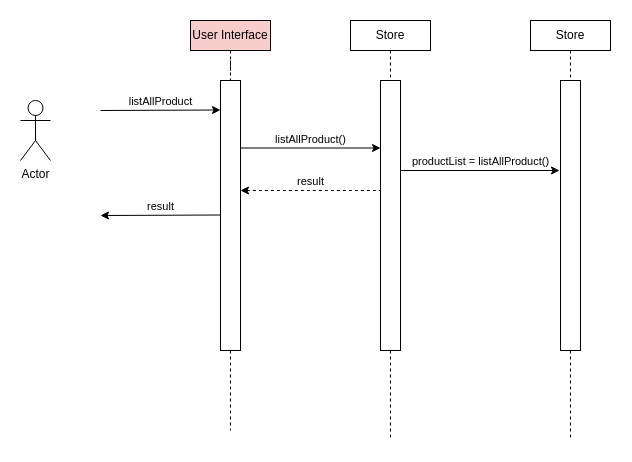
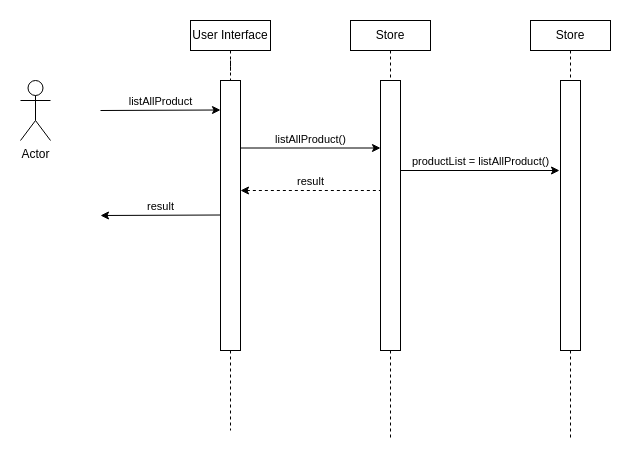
  <mxCell id="0" />
  <mxCell id="1" parent="0" />
- <mxCell id="2" value="Actor" style="shape=umlActor;verticalLabelPosition=bottom;verticalAlign=top;html=1;outlineConnect=0;" vertex="1" parent="1"><mxGeometry x="20" y="100" width="30" height="60" as="geometry" /></mxCell>
+ <mxCell id="2" value="Actor" style="shape=umlActor;verticalLabelPosition=bottom;verticalAlign=top;html=1;outlineConnect=0;" vertex="1" parent="1"><mxGeometry x="20" y="80" width="30" height="60" as="geometry" /></mxCell>
  <mxCell id="3" style="edgeStyle=orthogonalEdgeStyle;rounded=0;orthogonalLoop=1;jettySize=auto;html=1;exitX=0.5;exitY=1;exitDx=0;exitDy=0;dashed=1;endArrow=none;endFill=0;" edge="1" parent="1" source="4" target="6"><mxGeometry relative="1" as="geometry" /></mxCell>
- <mxCell id="4" value="User Interface" style="rounded=0;whiteSpace=wrap;html=1;fillColor=#f8cecc;" vertex="1" parent="1"><mxGeometry x="190" y="20" width="80" height="30" as="geometry" /></mxCell>
+ <mxCell id="4" value="User Interface" style="rounded=0;whiteSpace=wrap;html=1;" vertex="1" parent="1"><mxGeometry x="190" y="20" width="80" height="30" as="geometry" /></mxCell>
  <mxCell id="5" style="edgeStyle=orthogonalEdgeStyle;rounded=0;orthogonalLoop=1;jettySize=auto;html=1;exitX=0.5;exitY=1;exitDx=0;exitDy=0;dashed=1;endArrow=none;endFill=0;" edge="1" parent="1" source="6"><mxGeometry relative="1" as="geometry"><mxPoint x="230" y="430" as="targetPoint" /></mxGeometry></mxCell>
  <mxCell id="6" value="" style="rounded=0;whiteSpace=wrap;html=1;" vertex="1" parent="1"><mxGeometry x="220" y="80" width="20" height="270" as="geometry" /></mxCell>
  <mxCell id="7" style="edgeStyle=orthogonalEdgeStyle;rounded=0;orthogonalLoop=1;jettySize=auto;html=1;exitX=0.5;exitY=1;exitDx=0;exitDy=0;entryX=0.5;entryY=0;entryDx=0;entryDy=0;dashed=1;endArrow=none;endFill=0;" edge="1" parent="1" source="8" target="10"><mxGeometry relative="1" as="geometry" /></mxCell>
  <mxCell id="8" value="Store" style="rounded=0;whiteSpace=wrap;html=1;" vertex="1" parent="1"><mxGeometry x="350" y="20" width="80" height="30" as="geometry" /></mxCell>
  <mxCell id="9" style="edgeStyle=orthogonalEdgeStyle;rounded=0;orthogonalLoop=1;jettySize=auto;html=1;exitX=0.5;exitY=1;exitDx=0;exitDy=0;dashed=1;endArrow=none;endFill=0;" edge="1" parent="1" source="10"><mxGeometry relative="1" as="geometry"><mxPoint x="390" y="440" as="targetPoint" /></mxGeometry></mxCell>
  <mxCell id="10" value="" style="rounded=0;whiteSpace=wrap;html=1;" vertex="1" parent="1"><mxGeometry x="380" y="80" width="20" height="270" as="geometry" /></mxCell>
  <mxCell id="11" value="listAllProduct" style="endArrow=classic;html=1;verticalAlign=bottom;" edge="1" parent="1"><mxGeometry relative="1" as="geometry"><mxPoint x="100" y="110" as="sourcePoint" /><mxPoint x="220" y="109.5" as="targetPoint" /></mxGeometry></mxCell>
  <mxCell id="12" value="listAllProduct()" style="endArrow=classic;html=1;verticalAlign=bottom;entryX=0;entryY=0.25;entryDx=0;entryDy=0;exitX=1;exitY=0.25;exitDx=0;exitDy=0;" edge="1" parent="1" source="6" target="10"><mxGeometry relative="1" as="geometry"><mxPoint x="240" y="150.5" as="sourcePoint" /><mxPoint x="360" y="150" as="targetPoint" /></mxGeometry></mxCell>
  <mxCell id="13" style="edgeStyle=orthogonalEdgeStyle;rounded=0;orthogonalLoop=1;jettySize=auto;html=1;exitX=0.5;exitY=1;exitDx=0;exitDy=0;entryX=0.5;entryY=0;entryDx=0;entryDy=0;endArrow=none;endFill=0;dashed=1;" edge="1" parent="1" source="14" target="16"><mxGeometry relative="1" as="geometry" /></mxCell>
  <mxCell id="14" value="Store" style="rounded=0;whiteSpace=wrap;html=1;" vertex="1" parent="1"><mxGeometry x="530" y="20" width="80" height="30" as="geometry" /></mxCell>
  <mxCell id="15" style="edgeStyle=orthogonalEdgeStyle;rounded=0;orthogonalLoop=1;jettySize=auto;html=1;exitX=0.5;exitY=1;exitDx=0;exitDy=0;dashed=1;endArrow=none;endFill=0;" edge="1" parent="1" source="16"><mxGeometry relative="1" as="geometry"><mxPoint x="570" y="440" as="targetPoint" /></mxGeometry></mxCell>
  <mxCell id="16" value="" style="rounded=0;whiteSpace=wrap;html=1;" vertex="1" parent="1"><mxGeometry x="560" y="80" width="20" height="270" as="geometry" /></mxCell>
  <mxCell id="17" value="productList = listAllProduct()" style="endArrow=classic;html=1;verticalAlign=bottom;" edge="1" parent="1"><mxGeometry relative="1" as="geometry"><mxPoint x="400" y="170" as="sourcePoint" /><mxPoint x="559" y="170" as="targetPoint" /></mxGeometry></mxCell>
  <mxCell id="18" value="result" style="endArrow=none;html=1;verticalAlign=bottom;entryX=0;entryY=0.25;entryDx=0;entryDy=0;exitX=1;exitY=0.25;exitDx=0;exitDy=0;dashed=1;endFill=0;startArrow=classic;startFill=1;" edge="1" parent="1"><mxGeometry relative="1" as="geometry"><mxPoint x="240" y="190" as="sourcePoint" /><mxPoint x="380" y="190" as="targetPoint" /></mxGeometry></mxCell>
  <mxCell id="19" value="result" style="endArrow=none;html=1;verticalAlign=bottom;entryX=0;entryY=0.25;entryDx=0;entryDy=0;endFill=0;startArrow=classic;startFill=1;" edge="1" parent="1"><mxGeometry relative="1" as="geometry"><mxPoint x="100" y="215" as="sourcePoint" /><mxPoint x="220" y="214.5" as="targetPoint" /></mxGeometry></mxCell>
